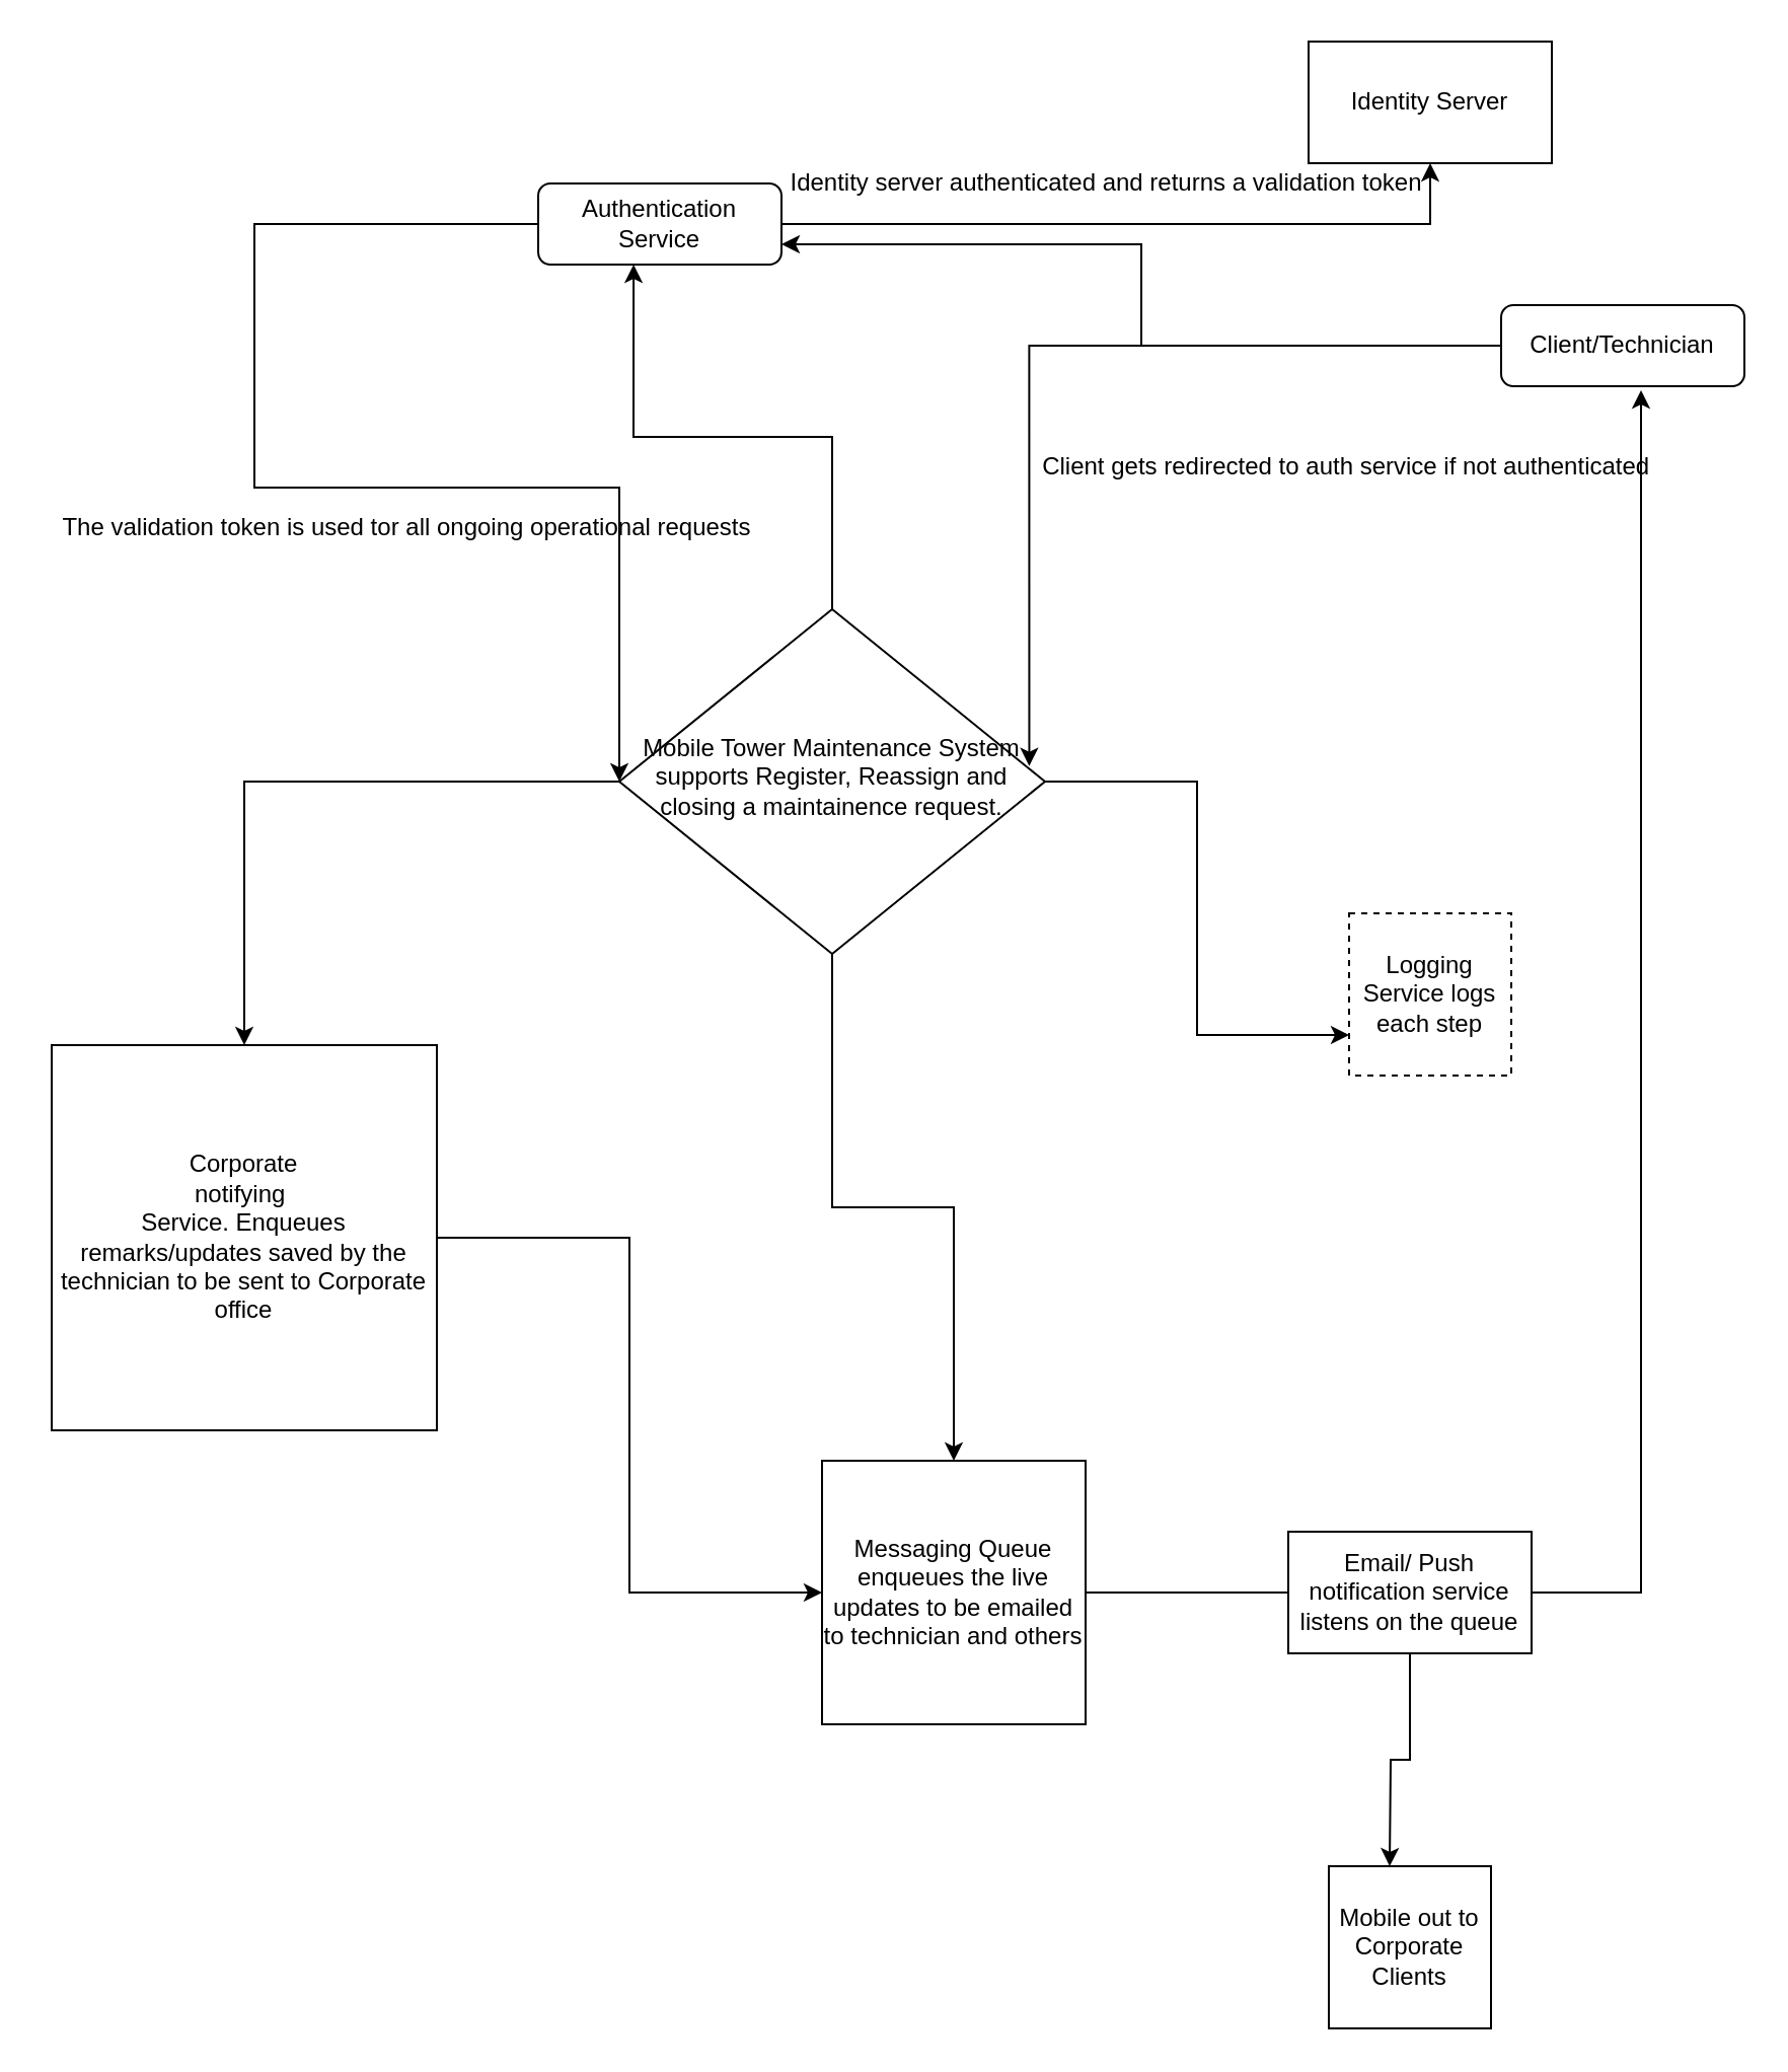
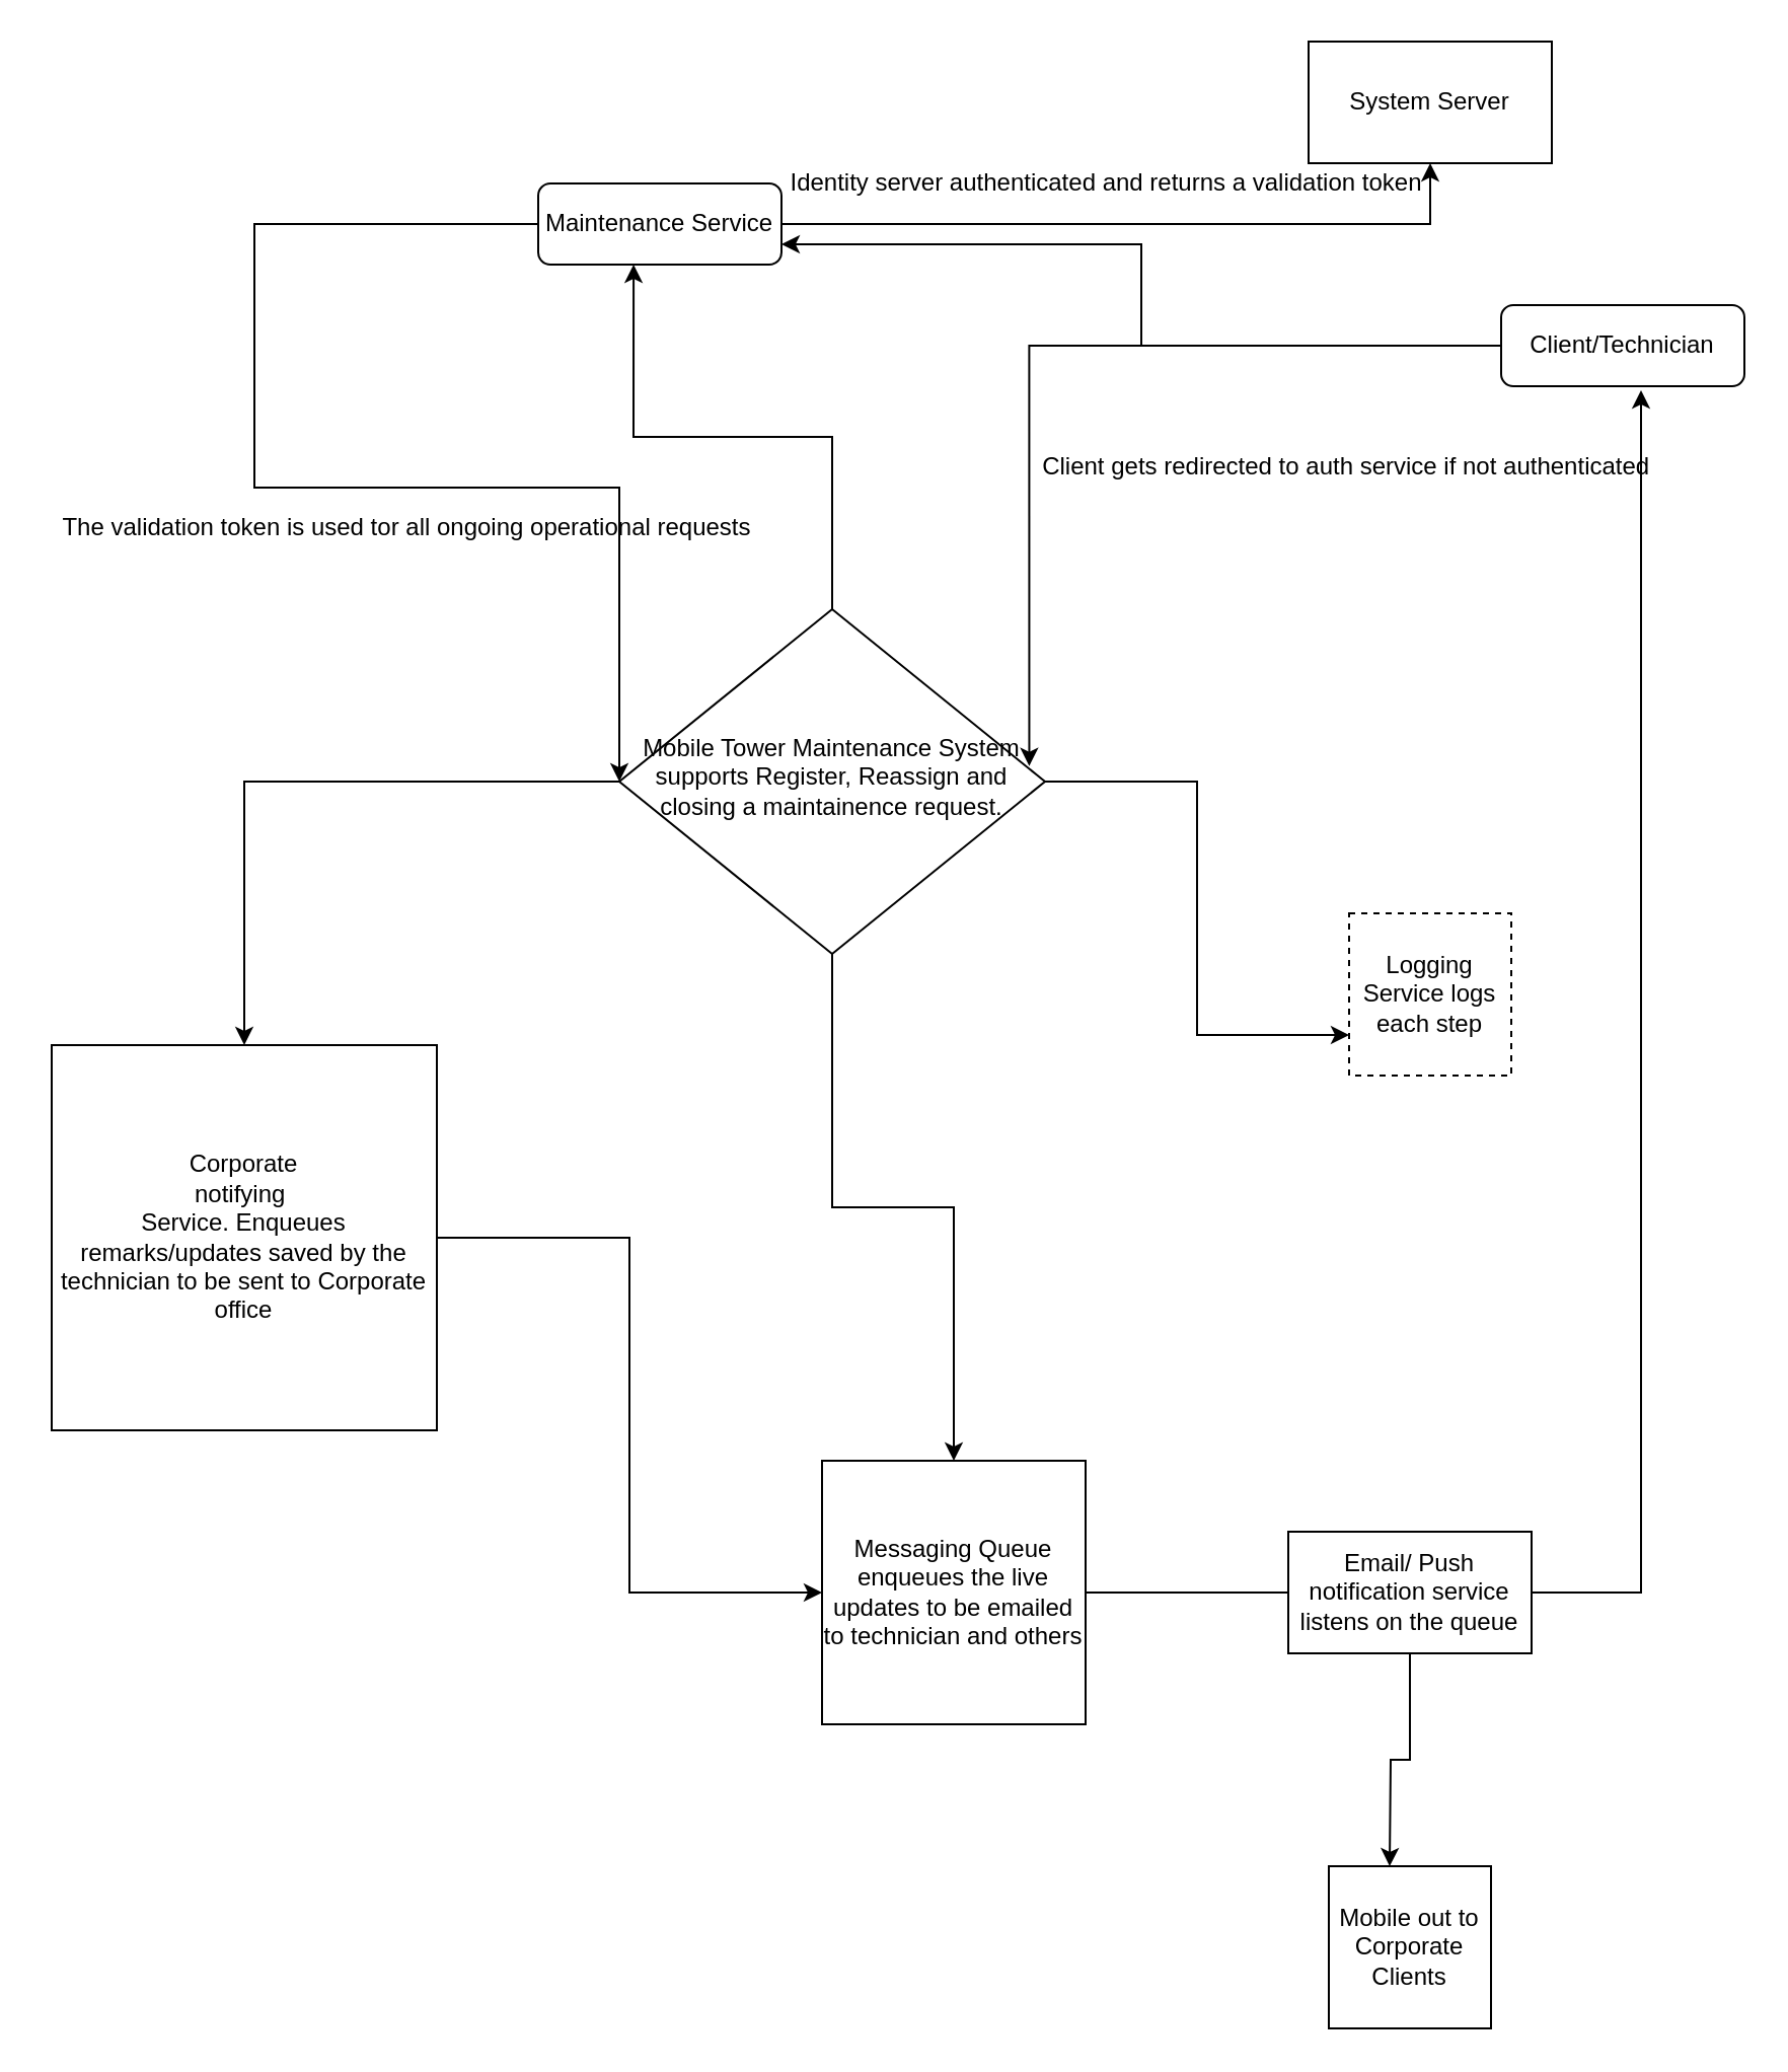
  <mxCell id="0" />
  <mxCell id="1" parent="0" />
  <mxCell id="2" value="" style="edgeStyle=orthogonalEdgeStyle;rounded=0;orthogonalLoop=1;jettySize=auto;html=1;" parent="1" source="4" target="13" edge="1"><mxGeometry relative="1" as="geometry" /></mxCell>
  <mxCell id="3" style="edgeStyle=orthogonalEdgeStyle;rounded=0;orthogonalLoop=1;jettySize=auto;html=1;entryX=0;entryY=0.5;entryDx=0;entryDy=0;" parent="1" source="4" target="9" edge="1"><mxGeometry relative="1" as="geometry"><Array as="points"><mxPoint x="125" y="110" /><mxPoint x="125" y="240" /><mxPoint x="305" y="240" /></Array></mxGeometry></mxCell>
- <mxCell id="4" value="Authentication Service" style="rounded=1;whiteSpace=wrap;html=1;fontSize=12;glass=0;strokeWidth=1;shadow=0;" parent="1" vertex="1"><mxGeometry x="265" y="90" width="120" height="40" as="geometry" /></mxCell>
+ <mxCell id="4" value="Maintenance Service" style="rounded=1;whiteSpace=wrap;html=1;fontSize=12;glass=0;strokeWidth=1;shadow=0;" parent="1" vertex="1"><mxGeometry x="265" y="90" width="120" height="40" as="geometry" /></mxCell>
  <mxCell id="5" style="edgeStyle=orthogonalEdgeStyle;rounded=0;orthogonalLoop=1;jettySize=auto;html=1;entryX=0.392;entryY=1;entryDx=0;entryDy=0;entryPerimeter=0;" parent="1" source="9" target="4" edge="1"><mxGeometry relative="1" as="geometry" /></mxCell>
  <mxCell id="6" style="edgeStyle=orthogonalEdgeStyle;rounded=0;orthogonalLoop=1;jettySize=auto;html=1;entryX=0;entryY=0.75;entryDx=0;entryDy=0;" parent="1" source="9" target="19" edge="1"><mxGeometry relative="1" as="geometry" /></mxCell>
  <mxCell id="7" style="edgeStyle=orthogonalEdgeStyle;rounded=0;orthogonalLoop=1;jettySize=auto;html=1;entryX=0.5;entryY=0;entryDx=0;entryDy=0;" parent="1" source="9" target="18" edge="1"><mxGeometry relative="1" as="geometry" /></mxCell>
  <mxCell id="8" style="edgeStyle=orthogonalEdgeStyle;rounded=0;orthogonalLoop=1;jettySize=auto;html=1;entryX=0.5;entryY=0;entryDx=0;entryDy=0;" parent="1" source="9" target="21" edge="1"><mxGeometry relative="1" as="geometry"><mxPoint x="185" y="490" as="targetPoint" /></mxGeometry></mxCell>
  <mxCell id="9" value="Mobile Tower Maintenance System&lt;br&gt;supports Register, Reassign and closing a maintainence request." style="rhombus;whiteSpace=wrap;html=1;shadow=0;fontFamily=Helvetica;fontSize=12;align=center;strokeWidth=1;spacing=6;spacingTop=-4;" parent="1" vertex="1"><mxGeometry x="305" y="300" width="210" height="170" as="geometry" /></mxCell>
  <mxCell id="10" style="edgeStyle=orthogonalEdgeStyle;rounded=0;orthogonalLoop=1;jettySize=auto;html=1;entryX=0.963;entryY=0.455;entryDx=0;entryDy=0;entryPerimeter=0;" parent="1" source="12" target="9" edge="1"><mxGeometry relative="1" as="geometry" /></mxCell>
  <mxCell id="11" style="edgeStyle=orthogonalEdgeStyle;rounded=0;orthogonalLoop=1;jettySize=auto;html=1;entryX=1;entryY=0.75;entryDx=0;entryDy=0;" parent="1" source="12" target="4" edge="1"><mxGeometry relative="1" as="geometry"><mxPoint x="435" y="130" as="targetPoint" /></mxGeometry></mxCell>
  <mxCell id="12" value="Client/Technician" style="rounded=1;whiteSpace=wrap;html=1;fontSize=12;glass=0;strokeWidth=1;shadow=0;" parent="1" vertex="1"><mxGeometry x="740" y="150" width="120" height="40" as="geometry" /></mxCell>
- <mxCell id="13" value="Identity Server" style="rounded=0;whiteSpace=wrap;html=1;" parent="1" vertex="1"><mxGeometry x="645" y="20" width="120" height="60" as="geometry" /></mxCell>
+ <mxCell id="13" value="System Server" style="rounded=0;whiteSpace=wrap;html=1;" parent="1" vertex="1"><mxGeometry x="645" y="20" width="120" height="60" as="geometry" /></mxCell>
  <mxCell id="14" value="Client gets redirected to auth service if not authenticated&amp;nbsp;" style="text;html=1;align=center;verticalAlign=middle;resizable=0;points=[];autosize=1;strokeColor=none;" parent="1" vertex="1"><mxGeometry x="505" y="220" width="320" height="20" as="geometry" /></mxCell>
  <mxCell id="15" value="Identity server authenticated and returns a validation token" style="text;html=1;align=center;verticalAlign=middle;resizable=0;points=[];autosize=1;strokeColor=none;" parent="1" vertex="1"><mxGeometry x="380" y="80" width="330" height="20" as="geometry" /></mxCell>
  <mxCell id="16" value="The validation token is used tor all ongoing operational requests" style="text;html=1;align=center;verticalAlign=middle;resizable=0;points=[];autosize=1;strokeColor=none;" parent="1" vertex="1"><mxGeometry x="20" y="250" width="360" height="20" as="geometry" /></mxCell>
  <mxCell id="17" style="edgeStyle=orthogonalEdgeStyle;rounded=0;orthogonalLoop=1;jettySize=auto;html=1;entryX=0.575;entryY=1.05;entryDx=0;entryDy=0;entryPerimeter=0;" parent="1" source="18" target="12" edge="1"><mxGeometry relative="1" as="geometry"><mxPoint x="875" y="420" as="targetPoint" /></mxGeometry></mxCell>
  <mxCell id="18" value="Messaging Queue&lt;br&gt;enqueues the live updates to be emailed to technician and others" style="whiteSpace=wrap;html=1;aspect=fixed;" parent="1" vertex="1"><mxGeometry x="405" y="720" width="130" height="130" as="geometry" /></mxCell>
  <mxCell id="19" value="Logging Service logs each step" style="whiteSpace=wrap;html=1;aspect=fixed;dashed=1;" parent="1" vertex="1"><mxGeometry x="665" y="450" width="80" height="80" as="geometry" /></mxCell>
  <mxCell id="20" style="edgeStyle=orthogonalEdgeStyle;rounded=0;orthogonalLoop=1;jettySize=auto;html=1;entryX=0;entryY=0.5;entryDx=0;entryDy=0;" parent="1" source="21" target="18" edge="1"><mxGeometry relative="1" as="geometry"><mxPoint x="305" y="640" as="targetPoint" /></mxGeometry></mxCell>
  <mxCell id="21" value="Corporate&lt;br&gt;notifying&amp;nbsp;&lt;br&gt;Service. Enqueues remarks/updates saved by the technician to be sent to Corporate office" style="whiteSpace=wrap;html=1;aspect=fixed;" parent="1" vertex="1"><mxGeometry x="25" y="515" width="190" height="190" as="geometry" /></mxCell>
  <mxCell id="22" style="edgeStyle=orthogonalEdgeStyle;rounded=0;orthogonalLoop=1;jettySize=auto;html=1;" parent="1" source="23" edge="1"><mxGeometry relative="1" as="geometry"><mxPoint x="685" y="920" as="targetPoint" /></mxGeometry></mxCell>
  <mxCell id="23" value="Email/ Push notification service listens on the queue" style="rounded=0;whiteSpace=wrap;html=1;" parent="1" vertex="1"><mxGeometry x="635" y="755" width="120" height="60" as="geometry" /></mxCell>
  <mxCell id="24" value="Mobile out to Corporate Clients" style="whiteSpace=wrap;html=1;aspect=fixed;" parent="1" vertex="1"><mxGeometry x="655" y="920" width="80" height="80" as="geometry" /></mxCell>
